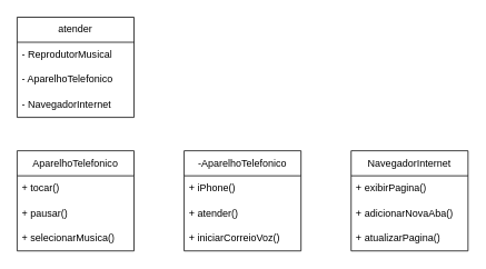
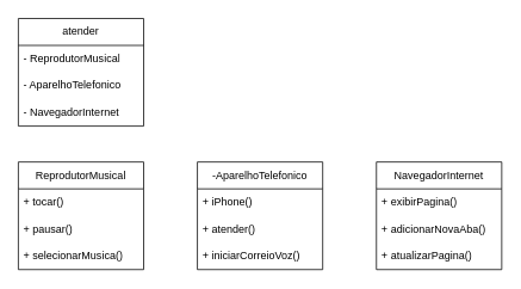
  <mxCell id="0" />
  <mxCell id="1" parent="0" />
  <mxCell id="2" value="atender" style="swimlane;fontStyle=0;childLayout=stackLayout;horizontal=1;startSize=30;horizontalStack=0;resizeParent=1;resizeParentMax=0;resizeLast=0;collapsible=1;marginBottom=0;whiteSpace=wrap;html=1;" vertex="1" parent="1"><mxGeometry x="20" y="20" width="140" height="120" as="geometry" /></mxCell>
  <mxCell id="3" value="- ReprodutorMusical" style="text;strokeColor=none;fillColor=none;align=left;verticalAlign=middle;spacingLeft=4;spacingRight=4;overflow=hidden;points=[[0,0.5],[1,0.5]];portConstraint=eastwest;rotatable=0;whiteSpace=wrap;html=1;" vertex="1" parent="2"><mxGeometry y="30" width="140" height="30" as="geometry" /></mxCell>
  <mxCell id="4" value="- AparelhoTelefonico" style="text;strokeColor=none;fillColor=none;align=left;verticalAlign=middle;spacingLeft=4;spacingRight=4;overflow=hidden;points=[[0,0.5],[1,0.5]];portConstraint=eastwest;rotatable=0;whiteSpace=wrap;html=1;" vertex="1" parent="2"><mxGeometry y="60" width="140" height="30" as="geometry" /></mxCell>
  <mxCell id="5" value="- NavegadorInternet" style="text;strokeColor=none;fillColor=none;align=left;verticalAlign=middle;spacingLeft=4;spacingRight=4;overflow=hidden;points=[[0,0.5],[1,0.5]];portConstraint=eastwest;rotatable=0;whiteSpace=wrap;html=1;" vertex="1" parent="2"><mxGeometry y="90" width="140" height="30" as="geometry" /></mxCell>
- <mxCell id="6" value="AparelhoTelefonico" style="swimlane;fontStyle=0;childLayout=stackLayout;horizontal=1;startSize=30;horizontalStack=0;resizeParent=1;resizeParentMax=0;resizeLast=0;collapsible=1;marginBottom=0;whiteSpace=wrap;html=1;" vertex="1" parent="1"><mxGeometry x="20" y="180" width="140" height="120" as="geometry" /></mxCell>
+ <mxCell id="6" value="ReprodutorMusical" style="swimlane;fontStyle=0;childLayout=stackLayout;horizontal=1;startSize=30;horizontalStack=0;resizeParent=1;resizeParentMax=0;resizeLast=0;collapsible=1;marginBottom=0;whiteSpace=wrap;html=1;" vertex="1" parent="1"><mxGeometry x="20" y="180" width="140" height="120" as="geometry" /></mxCell>
  <mxCell id="7" value="+ tocar()" style="text;strokeColor=none;fillColor=none;align=left;verticalAlign=middle;spacingLeft=4;spacingRight=4;overflow=hidden;points=[[0,0.5],[1,0.5]];portConstraint=eastwest;rotatable=0;whiteSpace=wrap;html=1;" vertex="1" parent="6"><mxGeometry y="30" width="140" height="30" as="geometry" /></mxCell>
  <mxCell id="8" value="+ pausar()" style="text;strokeColor=none;fillColor=none;align=left;verticalAlign=middle;spacingLeft=4;spacingRight=4;overflow=hidden;points=[[0,0.5],[1,0.5]];portConstraint=eastwest;rotatable=0;whiteSpace=wrap;html=1;" vertex="1" parent="6"><mxGeometry y="60" width="140" height="30" as="geometry" /></mxCell>
  <mxCell id="9" value="+ selecionarMusica()" style="text;strokeColor=none;fillColor=none;align=left;verticalAlign=middle;spacingLeft=4;spacingRight=4;overflow=hidden;points=[[0,0.5],[1,0.5]];portConstraint=eastwest;rotatable=0;whiteSpace=wrap;html=1;" vertex="1" parent="6"><mxGeometry y="90" width="140" height="30" as="geometry" /></mxCell>
  <mxCell id="10" value="-AparelhoTelefonico" style="swimlane;fontStyle=0;childLayout=stackLayout;horizontal=1;startSize=30;horizontalStack=0;resizeParent=1;resizeParentMax=0;resizeLast=0;collapsible=1;marginBottom=0;whiteSpace=wrap;html=1;" vertex="1" parent="1"><mxGeometry x="220" y="180" width="140" height="120" as="geometry" /></mxCell>
  <mxCell id="11" value="+ iPhone()" style="text;strokeColor=none;fillColor=none;align=left;verticalAlign=middle;spacingLeft=4;spacingRight=4;overflow=hidden;points=[[0,0.5],[1,0.5]];portConstraint=eastwest;rotatable=0;whiteSpace=wrap;html=1;" vertex="1" parent="10"><mxGeometry y="30" width="140" height="30" as="geometry" /></mxCell>
  <mxCell id="12" value="+ atender()" style="text;strokeColor=none;fillColor=none;align=left;verticalAlign=middle;spacingLeft=4;spacingRight=4;overflow=hidden;points=[[0,0.5],[1,0.5]];portConstraint=eastwest;rotatable=0;whiteSpace=wrap;html=1;" vertex="1" parent="10"><mxGeometry y="60" width="140" height="30" as="geometry" /></mxCell>
  <mxCell id="13" value="+ iniciarCorreioVoz()" style="text;strokeColor=none;fillColor=none;align=left;verticalAlign=middle;spacingLeft=4;spacingRight=4;overflow=hidden;points=[[0,0.5],[1,0.5]];portConstraint=eastwest;rotatable=0;whiteSpace=wrap;html=1;" vertex="1" parent="10"><mxGeometry y="90" width="140" height="30" as="geometry" /></mxCell>
  <mxCell id="14" value="NavegadorInternet" style="swimlane;fontStyle=0;childLayout=stackLayout;horizontal=1;startSize=30;horizontalStack=0;resizeParent=1;resizeParentMax=0;resizeLast=0;collapsible=1;marginBottom=0;whiteSpace=wrap;html=1;" vertex="1" parent="1"><mxGeometry x="420" y="180" width="140" height="120" as="geometry" /></mxCell>
  <mxCell id="15" value="+ exibirPagina()" style="text;strokeColor=none;fillColor=none;align=left;verticalAlign=middle;spacingLeft=4;spacingRight=4;overflow=hidden;points=[[0,0.5],[1,0.5]];portConstraint=eastwest;rotatable=0;whiteSpace=wrap;html=1;" vertex="1" parent="14"><mxGeometry y="30" width="140" height="30" as="geometry" /></mxCell>
  <mxCell id="16" value="+ adicionarNovaAba()" style="text;strokeColor=none;fillColor=none;align=left;verticalAlign=middle;spacingLeft=4;spacingRight=4;overflow=hidden;points=[[0,0.5],[1,0.5]];portConstraint=eastwest;rotatable=0;whiteSpace=wrap;html=1;" vertex="1" parent="14"><mxGeometry y="60" width="140" height="30" as="geometry" /></mxCell>
  <mxCell id="17" value="+ atualizarPagina()" style="text;strokeColor=none;fillColor=none;align=left;verticalAlign=middle;spacingLeft=4;spacingRight=4;overflow=hidden;points=[[0,0.5],[1,0.5]];portConstraint=eastwest;rotatable=0;whiteSpace=wrap;html=1;" vertex="1" parent="14"><mxGeometry y="90" width="140" height="30" as="geometry" /></mxCell>
